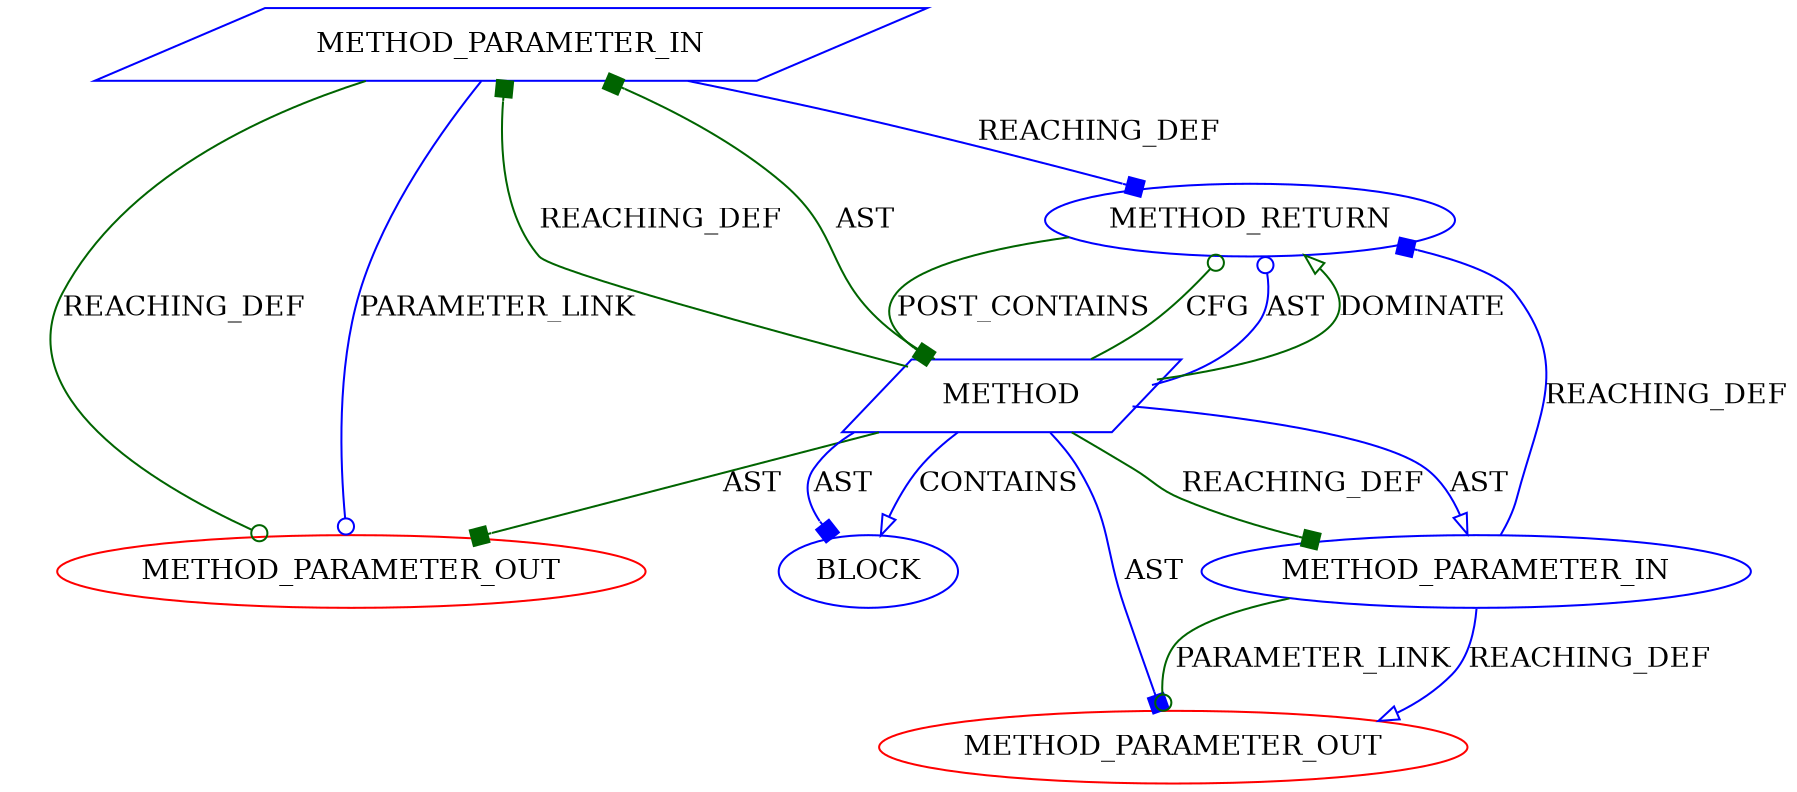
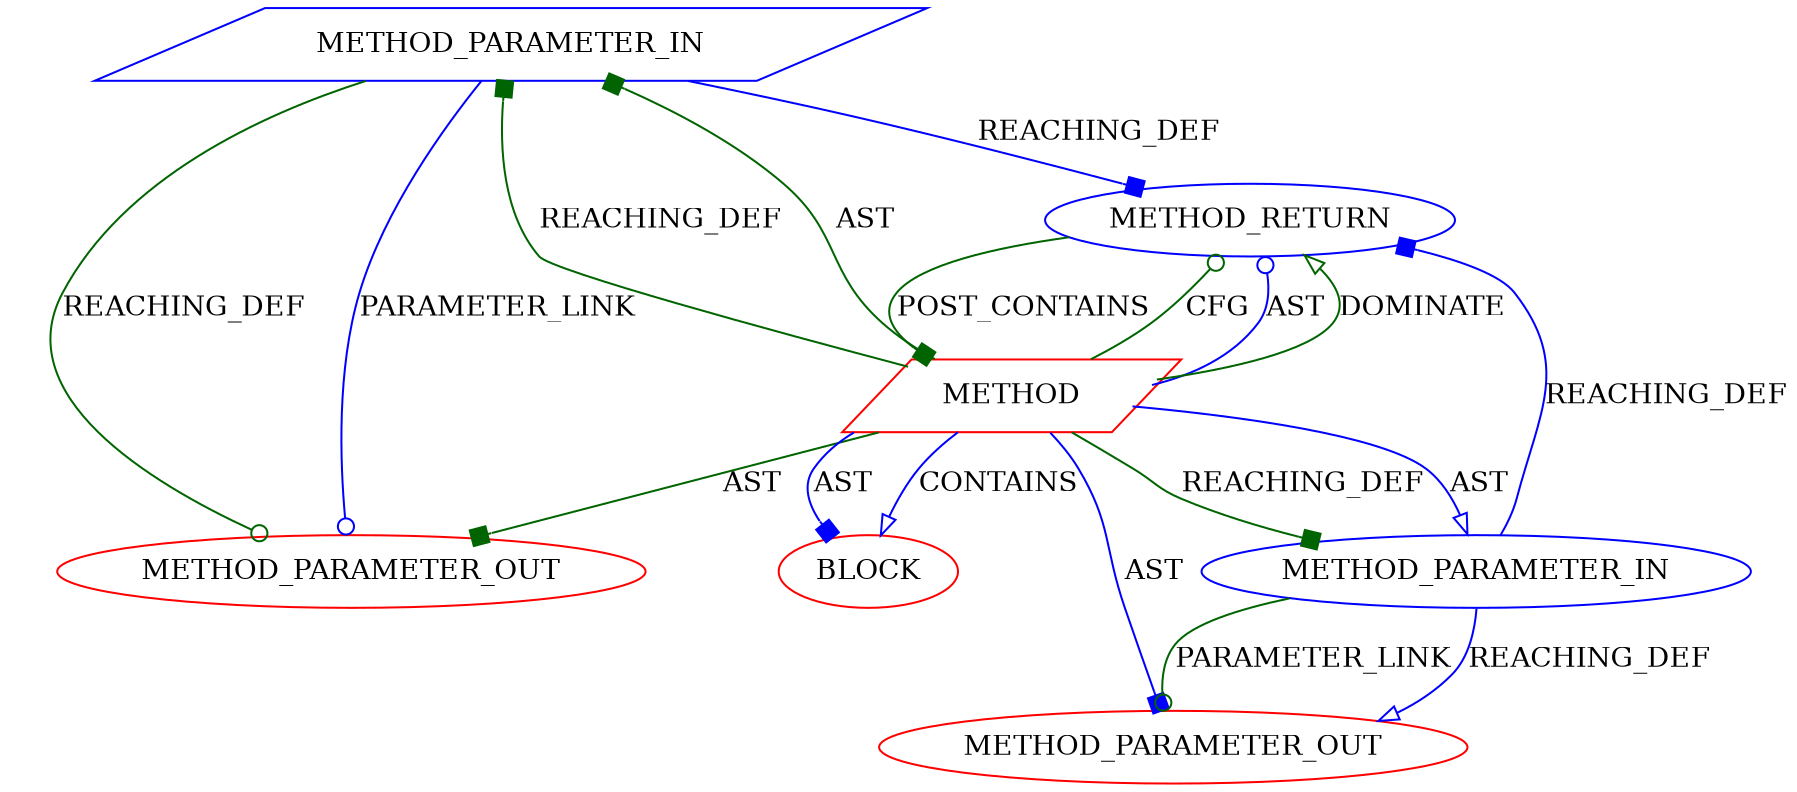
  digraph {
    node [CODE=p1 EVALUATION_STRATEGY=BY_VALUE IS_VARIADIC=false ORDER=1 TYPE_FULL_NAME=ANY color=blue shape=ellipse]
    edge [arrowhead=box color=darkgreen]
    n1 [INDEX=1 NAME=p1 label=METHOD_PARAMETER_IN shape=parallelogram]
    n2 [INDEX=1 NAME=p1 color=red label=METHOD_PARAMETER_OUT]
    n3 [CODE=RET ORDER=2 label=METHOD_RETURN IS_VARIADIC=""]
-   n4 [AST_PARENT_FULL_NAME="<global>" AST_PARENT_TYPE=NAMESPACE_BLOCK CODE="<empty>" FILENAME="<empty>" FULL_NAME=sk_SSL_CIPHER_set_cmp_func IS_EXTERNAL=true NAME=sk_SSL_CIPHER_set_cmp_func ORDER=0 label=METHOD shape=parallelogram EVALUATION_STRATEGY="" IS_VARIADIC="" TYPE_FULL_NAME=""]
-   n5 [ARGUMENT_INDEX=1 CODE="<empty>" label=BLOCK EVALUATION_STRATEGY="" IS_VARIADIC=""]
+   n4 [AST_PARENT_FULL_NAME="<global>" AST_PARENT_TYPE=NAMESPACE_BLOCK CODE="<empty>" FILENAME="<empty>" FULL_NAME=sk_SSL_CIPHER_set_cmp_func IS_EXTERNAL=true NAME=sk_SSL_CIPHER_set_cmp_func ORDER=0 color=red label=METHOD shape=parallelogram EVALUATION_STRATEGY="" IS_VARIADIC="" TYPE_FULL_NAME=""]
+   n5 [ARGUMENT_INDEX=1 CODE="<empty>" color=red label=BLOCK EVALUATION_STRATEGY="" IS_VARIADIC=""]
    n6 [CODE=p2 INDEX=2 NAME=p2 ORDER=2 color=red label=METHOD_PARAMETER_OUT]
    n7 [CODE=p2 INDEX=2 NAME=p2 ORDER=2 label=METHOD_PARAMETER_IN]
    n1 -> n2 [VARIABLE=p1 arrowhead=odot label=REACHING_DEF]
    n1 -> n2 [arrowhead=odot color=blue label=PARAMETER_LINK]
    n1 -> n3 [VARIABLE=p1 color=blue label=REACHING_DEF]
    n3 -> n4 [label=POST_CONTAINS]
    n4 -> n1 [label=REACHING_DEF]
    n4 -> n1 [label=AST]
    n4 -> n2 [label=AST]
    n4 -> n3 [arrowhead=odot label=CFG]
    n4 -> n3 [arrowhead=odot color=blue label=AST]
    n4 -> n3 [arrowhead=onormal label=DOMINATE]
    n4 -> n5 [color=blue label=AST]
    n4 -> n5 [arrowhead=onormal color=blue label=CONTAINS]
    n4 -> n6 [color=blue label=AST]
    n4 -> n7 [label=REACHING_DEF]
    n4 -> n7 [arrowhead=onormal color=blue label=AST]
    n7 -> n3 [VARIABLE=p2 color=blue label=REACHING_DEF]
    n7 -> n6 [arrowhead=odot label=PARAMETER_LINK]
    n7 -> n6 [VARIABLE=p2 arrowhead=onormal color=blue label=REACHING_DEF]
  }
